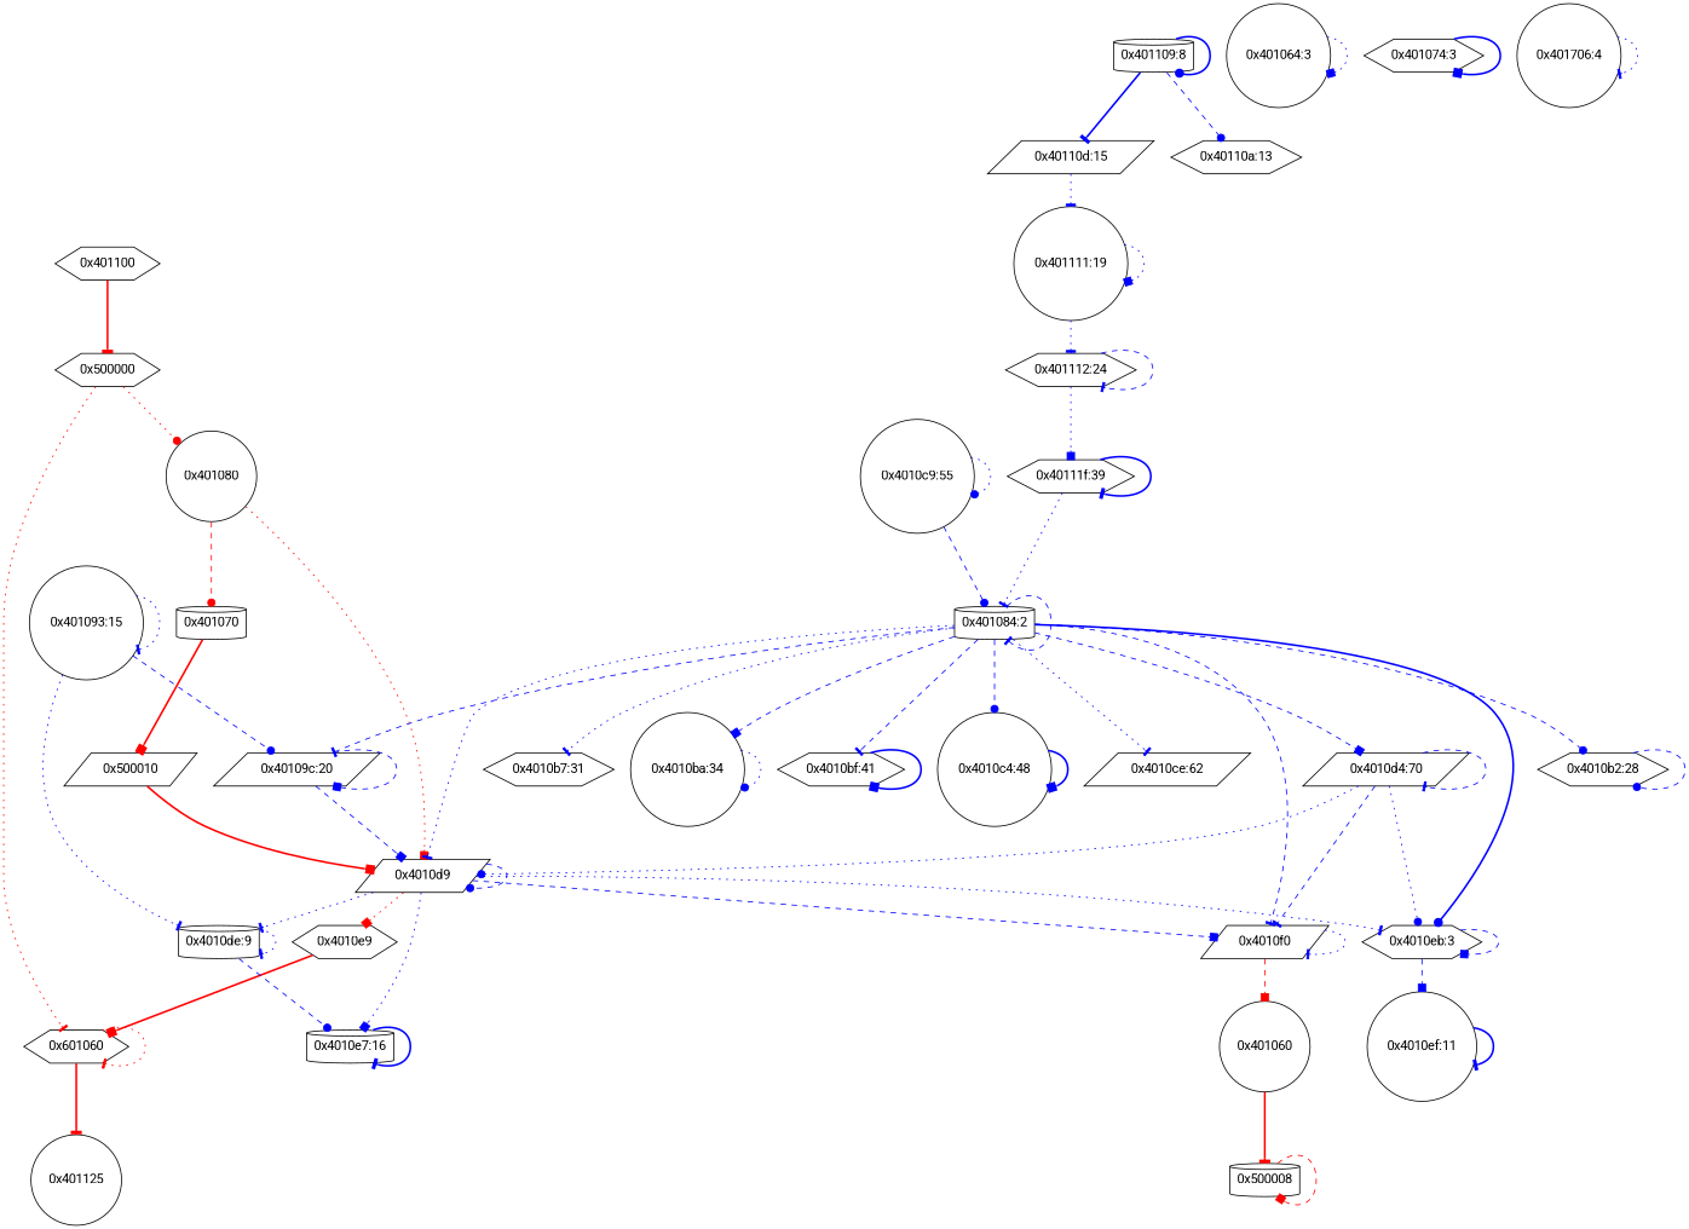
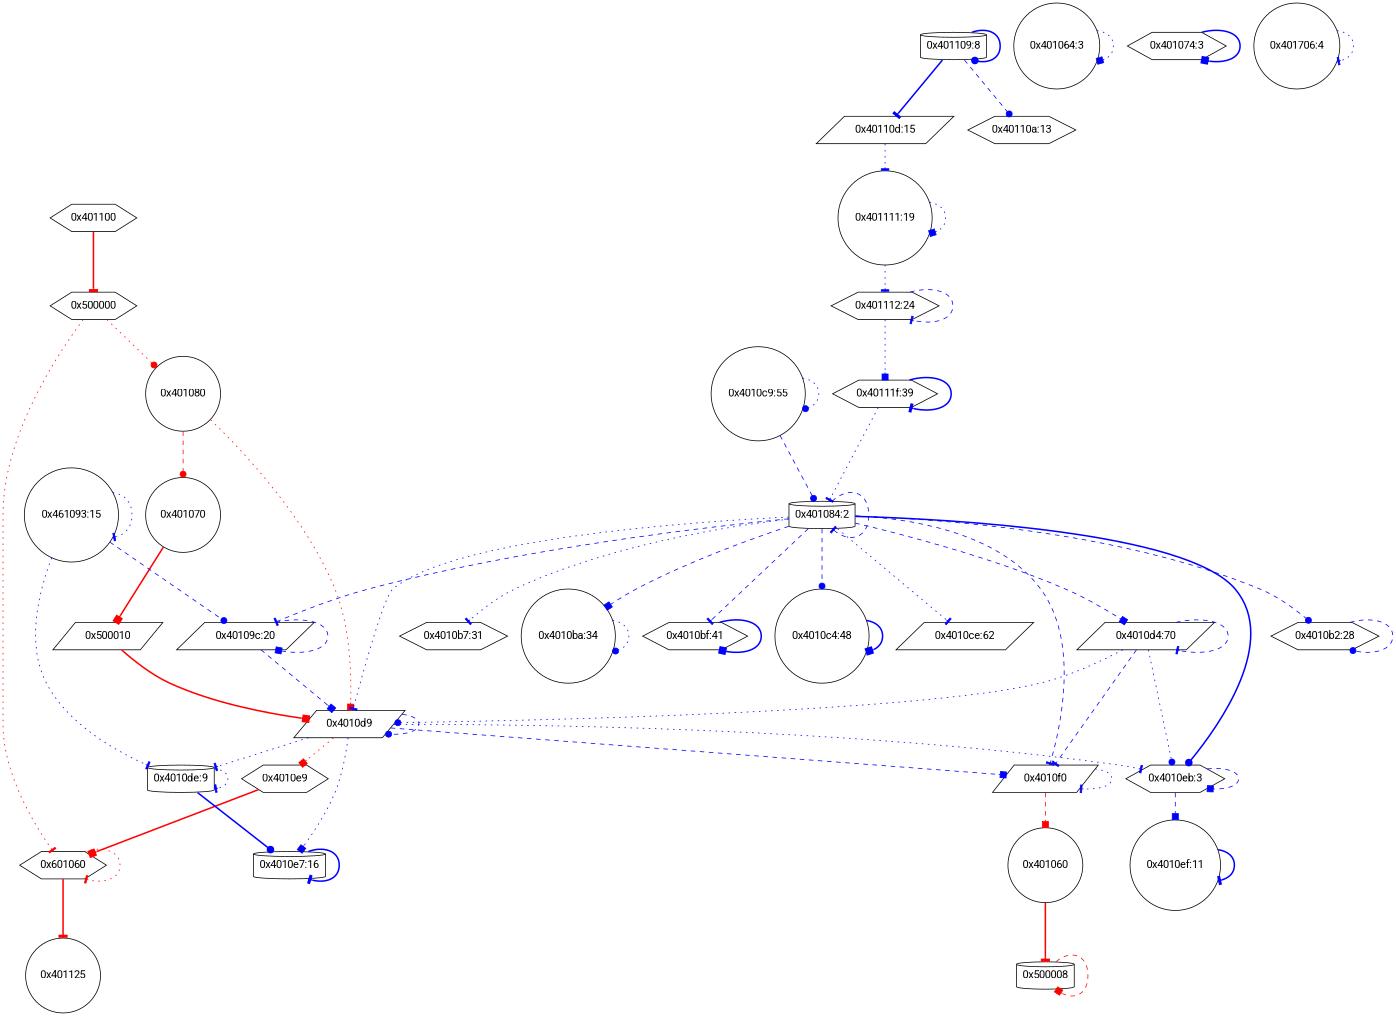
  digraph {
    fontname=Roboto
    node [fontname=Roboto shape=hexagon]
    edge [arrowhead=tee color=blue fontname=Roboto style=dotted type=data]
    n1 [label="0x401100"]
    n2 [label="0x500000"]
    n3 [label="0x401080" shape=circle]
    n4 [label="0x601060"]
-   n5 [label="0x401070" shape=cylinder]
+   n5 [label="0x401070" shape=circle]
    n6 [label="0x4010d9" shape=parallelogram]
    n7 [label="0x401125" shape=circle]
    n8 [label="0x500010" shape=parallelogram]
    n9 [label="0x4010e9"]
    n10 [label="0x4010f0" shape=parallelogram]
    n11 [label="0x4010eb:3"]
    n12 [label="0x4010de:9" shape=cylinder]
    n13 [label="0x4010e7:16" shape=cylinder]
    n14 [label="0x401060" shape=circle]
    n15 [label="0x4010ef:11" shape=circle]
    n16 [label="0x500008" shape=cylinder]
    n17 [label="0x401064:3" shape=circle]
    n18 [label="0x401074:3"]
    n19 [label="0x401084:2" shape=cylinder]
    n20 [label="0x40109c:20" shape=parallelogram]
    n21 [label="0x4010b2:28"]
    n22 [label="0x4010b7:31"]
    n23 [label="0x4010ba:34" shape=circle]
    n24 [label="0x4010bf:41"]
    n25 [label="0x4010c4:48" shape=circle]
    n26 [label="0x4010ce:62" shape=parallelogram]
    n27 [label="0x4010d4:70" shape=parallelogram]
    n28 [label="0x4010c9:55" shape=circle]
-   n29 [label="0x401093:15" shape=circle]
+   n29 [label="0x461093:15" shape=circle]
    n30 [label="0x401706:4" shape=circle]
    n31 [label="0x401109:8" shape=cylinder]
    n32 [label="0x40110a:13"]
    n33 [label="0x40110d:15" shape=parallelogram]
    n34 [label="0x401111:19" shape=circle]
    n35 [label="0x401112:24"]
    n36 [label="0x40111f:39"]
    n1 -> n2 [color=red style=bold type=control]
    n2 -> n3 [arrowhead=dot color=red type=control]
    n2 -> n4 [color=red type=control]
    n3 -> n5 [arrowhead=dot color=red style=dashed type=control]
    n3 -> n6 [arrowhead=box color=red type=control]
    n4 -> n4 [color=red type=control]
    n4 -> n7 [color=red style=bold type=control]
    n5 -> n8 [arrowhead=box color=red style=bold type=control]
    n6 -> n6 [arrowhead=dot style=dashed]
    n6 -> n9 [arrowhead=box color=red type=control]
    n6 -> n10 [arrowhead=box style=dashed]
    n6 -> n11
    n6 -> n12
    n6 -> n13 [arrowhead=box]
    n8 -> n6 [arrowhead=box color=red style=bold type=control]
    n9 -> n4 [arrowhead=box color=red style=bold type=control]
    n10 -> n10
    n10 -> n14 [arrowhead=box color=red style=dashed type=control]
    n11 -> n11 [arrowhead=box style=dashed]
    n11 -> n15 [arrowhead=box style=dashed]
    n12 -> n12
-   n12 -> n13 [arrowhead=dot style=dashed]
+   n12 -> n13 [arrowhead=dot style=bold]
    n13 -> n13 [style=bold]
    n14 -> n16 [color=red style=bold type=control]
    n15 -> n15 [style=bold]
    n16 -> n16 [arrowhead=box color=red style=dashed type=control]
    n17 -> n17 [arrowhead=box]
    n18 -> n18 [arrowhead=box style=bold]
    n19 -> n6
    n19 -> n10 [style=dashed]
    n19 -> n11 [arrowhead=dot style=bold]
    n19 -> n19 [style=dashed]
    n19 -> n20 [style=dashed]
    n19 -> n21 [arrowhead=dot style=dashed]
    n19 -> n22
    n19 -> n23 [arrowhead=box style=dashed]
    n19 -> n24 [style=dashed]
    n19 -> n25 [arrowhead=dot style=dashed]
    n19 -> n26
    n19 -> n27 [arrowhead=box style=dashed]
    n20 -> n6 [arrowhead=box style=dashed]
    n20 -> n20 [arrowhead=box style=dashed]
    n21 -> n21 [arrowhead=dot style=dashed]
    n23 -> n23 [arrowhead=dot]
    n24 -> n24 [arrowhead=box style=bold]
    n25 -> n25 [arrowhead=box style=bold]
    n27 -> n6 [arrowhead=dot]
    n27 -> n10 [style=dashed]
    n27 -> n11 [arrowhead=dot]
    n27 -> n27 [style=dashed]
    n28 -> n19 [arrowhead=dot style=dashed]
    n28 -> n28 [arrowhead=dot]
    n29 -> n12
    n29 -> n20 [arrowhead=dot style=dashed]
    n29 -> n29
    n30 -> n30
    n31 -> n31 [arrowhead=dot style=bold]
    n31 -> n32 [arrowhead=dot style=dashed]
    n31 -> n33 [style=bold]
    n33 -> n34
    n34 -> n34 [arrowhead=box]
    n34 -> n35
    n35 -> n35 [style=dashed]
    n35 -> n36 [arrowhead=box]
    n36 -> n19
    n36 -> n36 [style=bold]
  }
